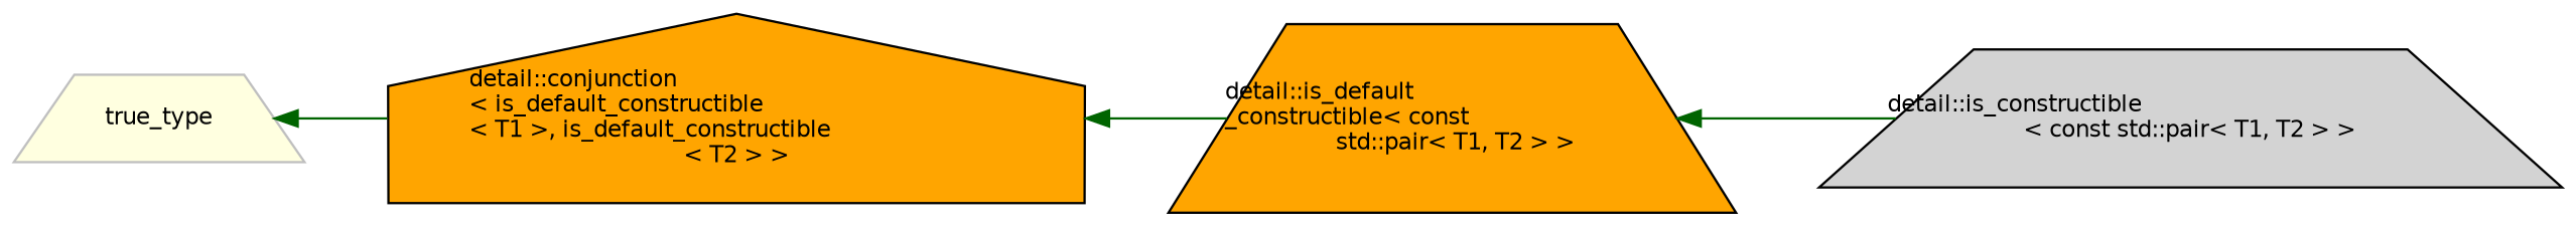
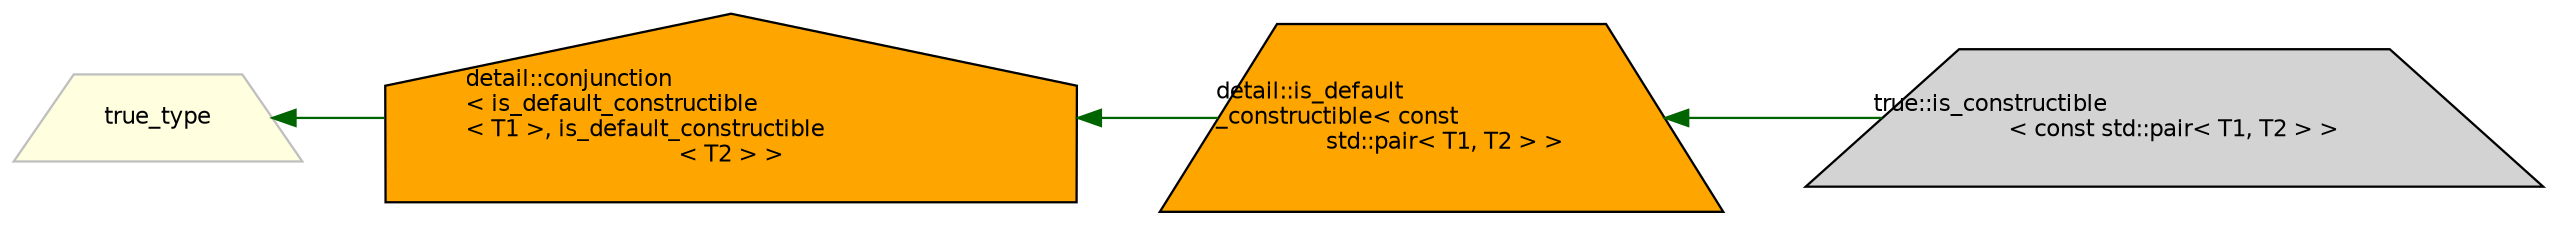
  digraph {
    rankdir=LR
    node [color=black fillcolor=orange fontname=Helvetica fontsize=10 shape=trapezium style=filled]
    edge [color=darkgreen dir=back fontname=Helvetica fontsize=10 labelfontname=Helvetica labelfontsize=10 style=solid]
    n1 [fontcolor=black height=0.2 label="detail::is_default\l_constructible\< const\l std::pair\< T1, T2 \> \>" width=0.4]
-   n2 [fillcolor=lightgrey height=0.2 label="detail::is_constructible\l\< const std::pair\< T1, T2 \> \>" width=0.4]
+   n2 [fillcolor=lightgrey height=0.2 label="true::is_constructible\l\< const std::pair\< T1, T2 \> \>" width=0.4]
    n3 [height=0.2 label="detail::conjunction\l\< is_default_constructible\l\< T1 \>, is_default_constructible\l\< T2 \> \>" shape=house width=0.4]
    n4 [color=grey75 fillcolor=lightyellow height=0.2 label=true_type width=0.4]
    n1 -> n2
    n3 -> n1
    n4 -> n3
  }
